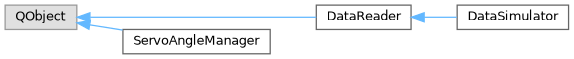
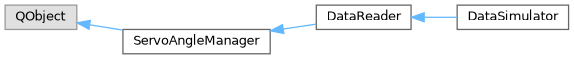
  digraph {
    rankdir=LR
    node [color=grey40 fillcolor=white fontname=Helvetica fontsize=10 shape=box style=filled]
    edge [color=steelblue1 dir=back fontname=Helvetica fontsize=10 labelfontname=Helvetica labelfontsize=10 style=solid]
    n1 [color=grey60 fillcolor="#E0E0E0" height=0.2 label=QObject width=0.4]
    n2 [height=0.2 label=DataReader width=0.4]
    n3 [height=0.2 label=ServoAngleManager width=0.4]
    n4 [height=0.2 label=DataSimulator width=0.4]
-   n1 -> n2
+   n3 -> n2
    n1 -> n3
    n2 -> n4
  }
